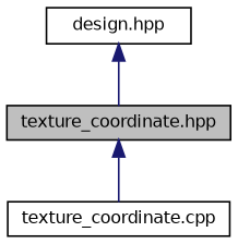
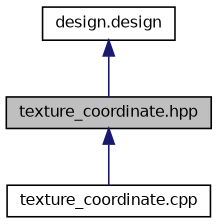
  digraph {
    node [color=black fillcolor=white fontname=Helvetica fontsize=10 shape=record style=filled]
    edge [color=midnightblue dir=back fontname=Helvetica fontsize=10 labelfontname=Helvetica labelfontsize=10 style=solid]
    n1 [fillcolor=grey75 fontcolor=black height=0.2 label="texture_coordinate.hpp" width=0.4]
    n2 [height=0.2 label="texture_coordinate.cpp" width=0.4]
-   n3 [height=0.2 label="design.hpp" width=0.4]
+   n3 [height=0.2 label="design.design" width=0.4]
    n1 -> n2
    n3 -> n1
  }
